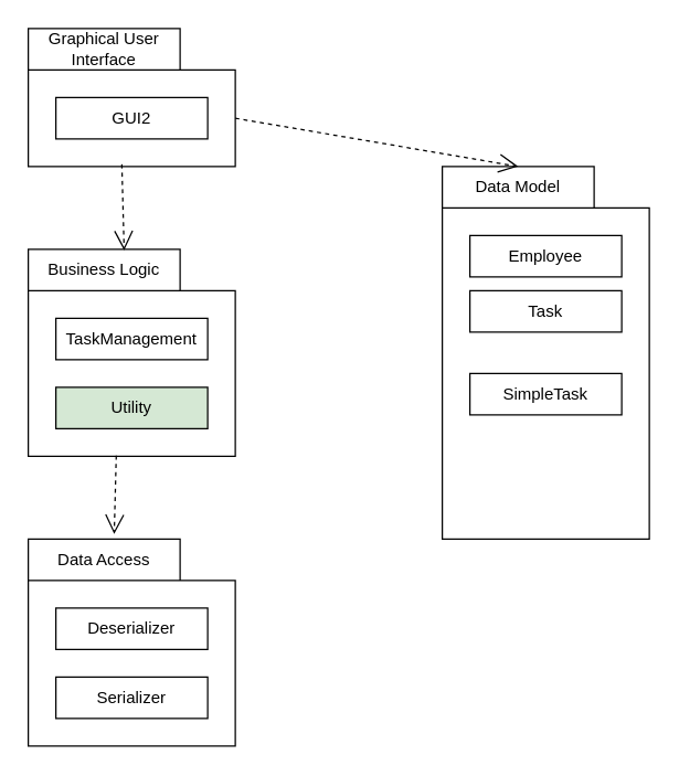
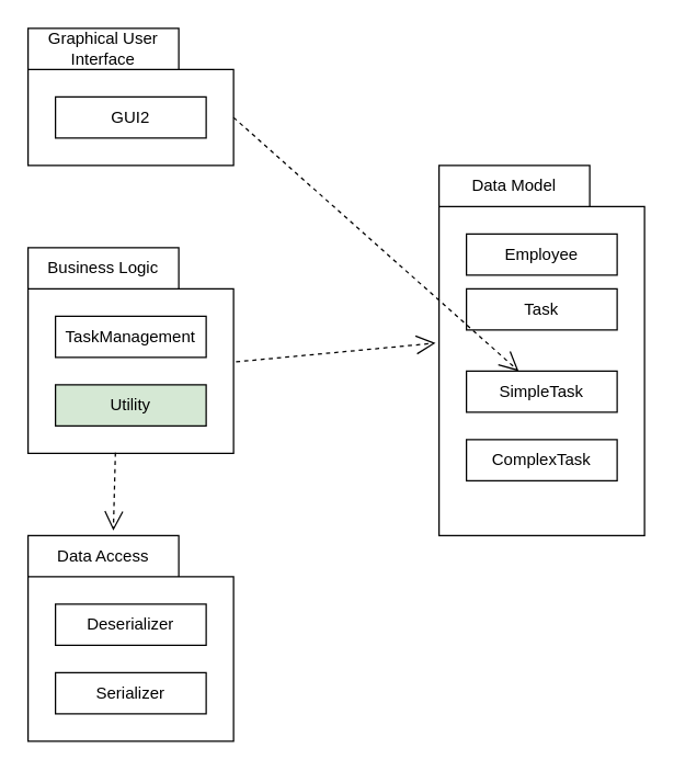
  <mxCell id="0" />
  <mxCell id="1" parent="0" />
  <mxCell id="2" value="&lt;span style=&quot;font-weight: 400;&quot;&gt;Graphical User Interface&lt;/span&gt;" style="shape=folder;fontStyle=1;tabWidth=110;tabHeight=30;tabPosition=left;html=1;boundedLbl=1;labelInHeader=1;container=1;collapsible=0;recursiveResize=0;whiteSpace=wrap;" vertex="1" parent="1"><mxGeometry x="20" y="20" width="150" height="100" as="geometry" /></mxCell>
  <mxCell id="3" value="GUI2" style="html=1;whiteSpace=wrap;" vertex="1" parent="2"><mxGeometry width="110" height="30" relative="1" as="geometry"><mxPoint x="20" y="50" as="offset" /></mxGeometry></mxCell>
  <mxCell id="4" value="&lt;span style=&quot;font-weight: 400;&quot;&gt;Business Logic&lt;/span&gt;" style="shape=folder;fontStyle=1;tabWidth=110;tabHeight=30;tabPosition=left;html=1;boundedLbl=1;labelInHeader=1;container=1;collapsible=0;recursiveResize=0;whiteSpace=wrap;" vertex="1" parent="1"><mxGeometry x="20" y="180" width="150" height="150" as="geometry" /></mxCell>
  <mxCell id="5" value="TaskManagement" style="html=1;whiteSpace=wrap;" vertex="1" parent="4"><mxGeometry width="110" height="30" relative="1" as="geometry"><mxPoint x="20" y="50" as="offset" /></mxGeometry></mxCell>
  <mxCell id="6" value="Utility" style="html=1;whiteSpace=wrap;fillColor=#d5e8d4;" vertex="1" parent="4"><mxGeometry x="20" y="100" width="110" height="30" as="geometry" /></mxCell>
  <mxCell id="7" style="edgeStyle=orthogonalEdgeStyle;rounded=0;orthogonalLoop=1;jettySize=auto;html=1;exitX=0.5;exitY=1;exitDx=0;exitDy=0;exitPerimeter=0;" edge="1" parent="1" source="2" target="2"><mxGeometry relative="1" as="geometry" /></mxCell>
  <mxCell id="8" value="&lt;span style=&quot;font-weight: 400;&quot;&gt;Data Access&lt;/span&gt;" style="shape=folder;fontStyle=1;tabWidth=110;tabHeight=30;tabPosition=left;html=1;boundedLbl=1;labelInHeader=1;container=1;collapsible=0;recursiveResize=0;whiteSpace=wrap;" vertex="1" parent="1"><mxGeometry x="20" y="390" width="150" height="150" as="geometry" /></mxCell>
  <mxCell id="9" value="Deserializer" style="html=1;whiteSpace=wrap;" vertex="1" parent="8"><mxGeometry width="110" height="30" relative="1" as="geometry"><mxPoint x="20" y="50" as="offset" /></mxGeometry></mxCell>
  <mxCell id="10" value="Serializer" style="html=1;whiteSpace=wrap;" vertex="1" parent="8"><mxGeometry x="20" y="100" width="110" height="30" as="geometry" /></mxCell>
  <mxCell id="11" value="&lt;span style=&quot;font-weight: 400;&quot;&gt;Data Model&lt;/span&gt;" style="shape=folder;fontStyle=1;tabWidth=110;tabHeight=30;tabPosition=left;html=1;boundedLbl=1;labelInHeader=1;container=1;collapsible=0;recursiveResize=0;whiteSpace=wrap;" vertex="1" parent="1"><mxGeometry x="320" y="120" width="150" height="270" as="geometry" /></mxCell>
  <mxCell id="12" value="Employee" style="html=1;whiteSpace=wrap;" vertex="1" parent="11"><mxGeometry width="110" height="30" relative="1" as="geometry"><mxPoint x="20" y="50" as="offset" /></mxGeometry></mxCell>
  <mxCell id="13" value="Task" style="html=1;whiteSpace=wrap;" vertex="1" parent="11"><mxGeometry x="20" y="90" width="110" height="30" as="geometry" /></mxCell>
  <mxCell id="14" value="SimpleTask" style="html=1;whiteSpace=wrap;" vertex="1" parent="11"><mxGeometry x="20" y="150" width="110" height="30" as="geometry" /></mxCell>
- <mxCell id="16" value="" style="endArrow=open;endSize=12;dashed=1;html=1;rounded=0;exitX=0.452;exitY=0.984;exitDx=0;exitDy=0;exitPerimeter=0;entryX=0.463;entryY=0.005;entryDx=0;entryDy=0;entryPerimeter=0;" edge="1" parent="1" source="2" target="4"><mxGeometry width="160" relative="1" as="geometry"><mxPoint x="170" y="340" as="sourcePoint" /><mxPoint x="330" y="340" as="targetPoint" /></mxGeometry></mxCell>
+ <mxCell id="15" value="ComplexTask" style="html=1;whiteSpace=wrap;" vertex="1" parent="11"><mxGeometry x="20" y="200" width="110" height="30" as="geometry" /></mxCell>
  <mxCell id="17" value="" style="endArrow=open;endSize=12;dashed=1;html=1;rounded=0;exitX=0.425;exitY=0.997;exitDx=0;exitDy=0;exitPerimeter=0;entryX=0.415;entryY=-0.024;entryDx=0;entryDy=0;entryPerimeter=0;" edge="1" parent="1" source="4" target="8"><mxGeometry width="160" relative="1" as="geometry"><mxPoint x="240" y="350" as="sourcePoint" /><mxPoint x="241" y="413" as="targetPoint" /></mxGeometry></mxCell>
- <mxCell id="18" value="" style="endArrow=open;endSize=12;dashed=1;html=1;rounded=0;exitX=0;exitY=0;exitDx=150;exitDy=65;exitPerimeter=0;entryX=0;entryY=0;entryDx=55;entryDy=0;entryPerimeter=0;" edge="1" parent="1" source="2" target="11"><mxGeometry width="160" relative="1" as="geometry"><mxPoint x="240" y="250" as="sourcePoint" /><mxPoint x="241" y="313" as="targetPoint" /></mxGeometry></mxCell>
+ <mxCell id="18" value="" style="endArrow=open;endSize=12;dashed=1;html=1;rounded=0;exitX=0;exitY=0;exitDx=150;exitDy=65;exitPerimeter=0;" edge="1" parent="1" source="2" target="14"><mxGeometry width="160" relative="1" as="geometry"><mxPoint x="240" y="250" as="sourcePoint" /><mxPoint x="241" y="313" as="targetPoint" /></mxGeometry></mxCell>
+ <mxCell id="19" value="" style="endArrow=open;endSize=12;dashed=1;html=1;rounded=0;exitX=1.012;exitY=0.555;exitDx=0;exitDy=0;exitPerimeter=0;entryX=-0.017;entryY=0.48;entryDx=0;entryDy=0;entryPerimeter=0;" edge="1" parent="1" source="4" target="11"><mxGeometry width="160" relative="1" as="geometry"><mxPoint x="240" y="250" as="sourcePoint" /><mxPoint x="241" y="313" as="targetPoint" /></mxGeometry></mxCell>
